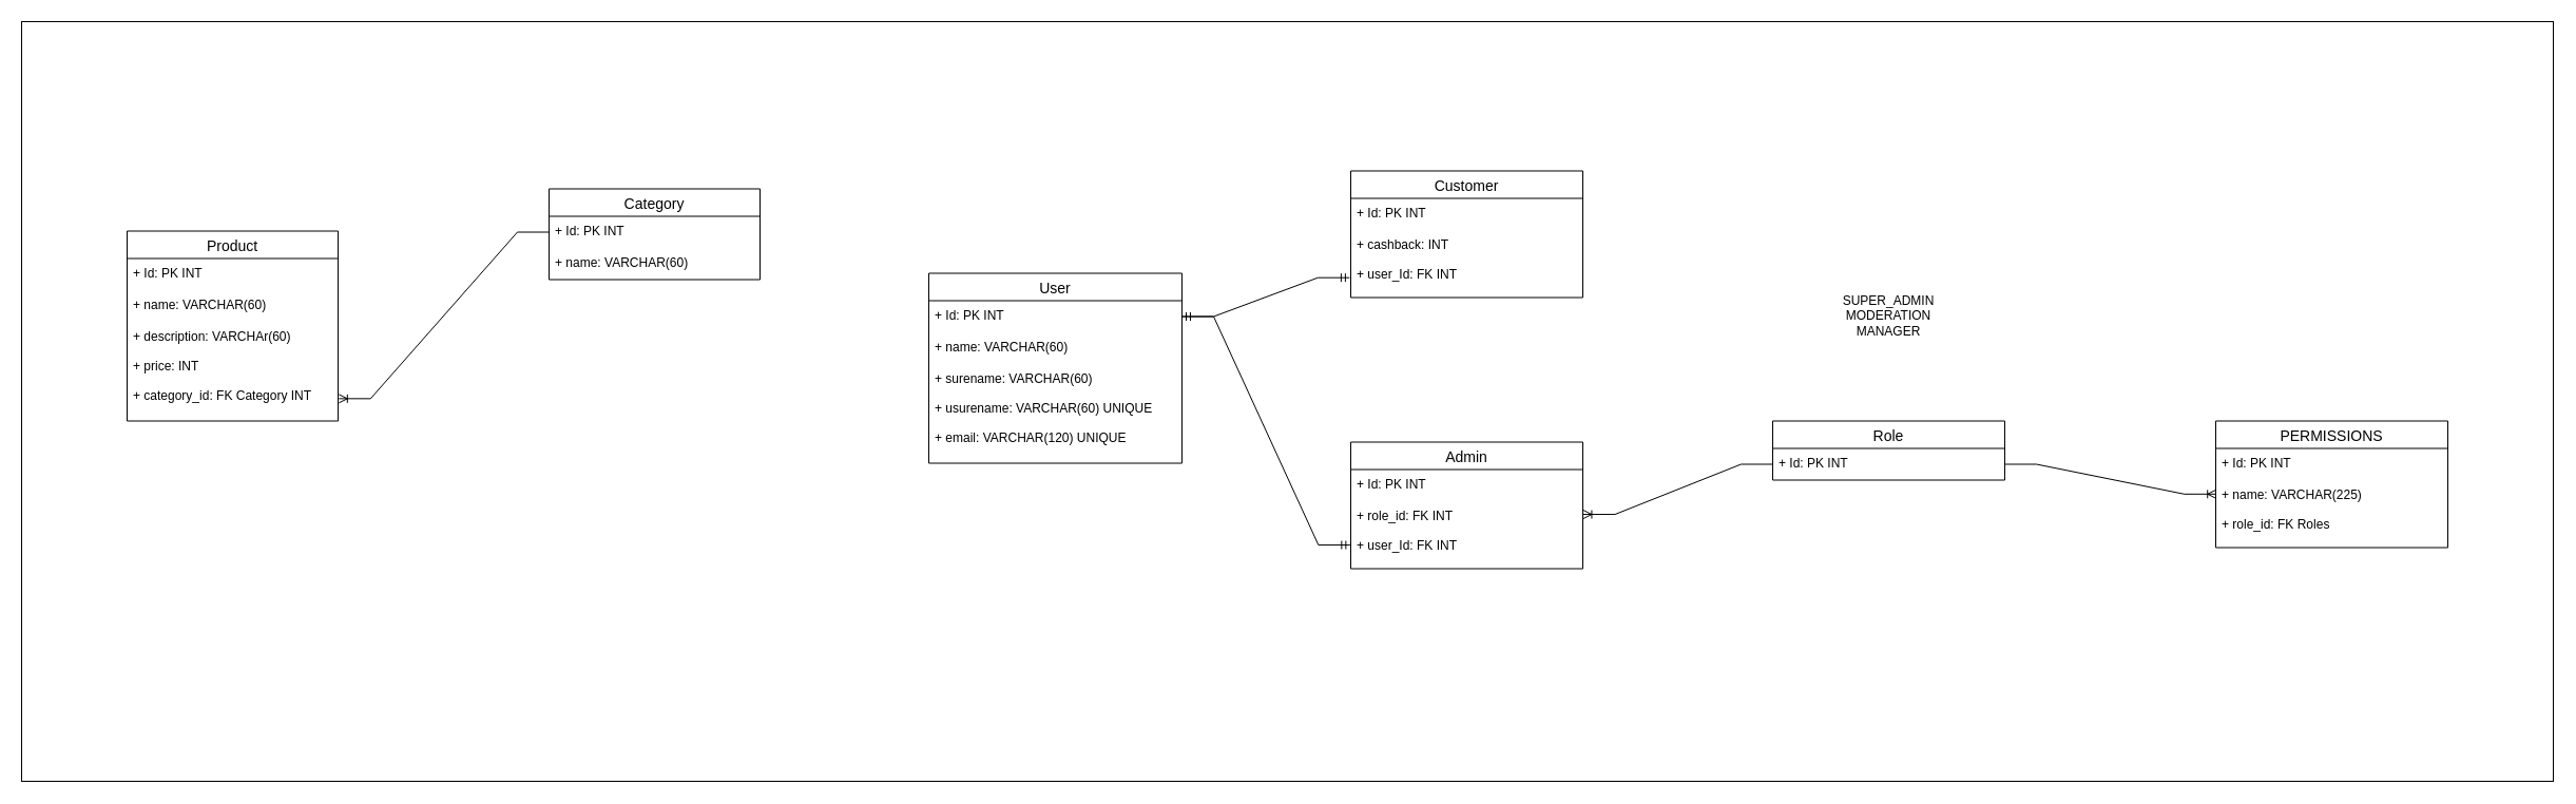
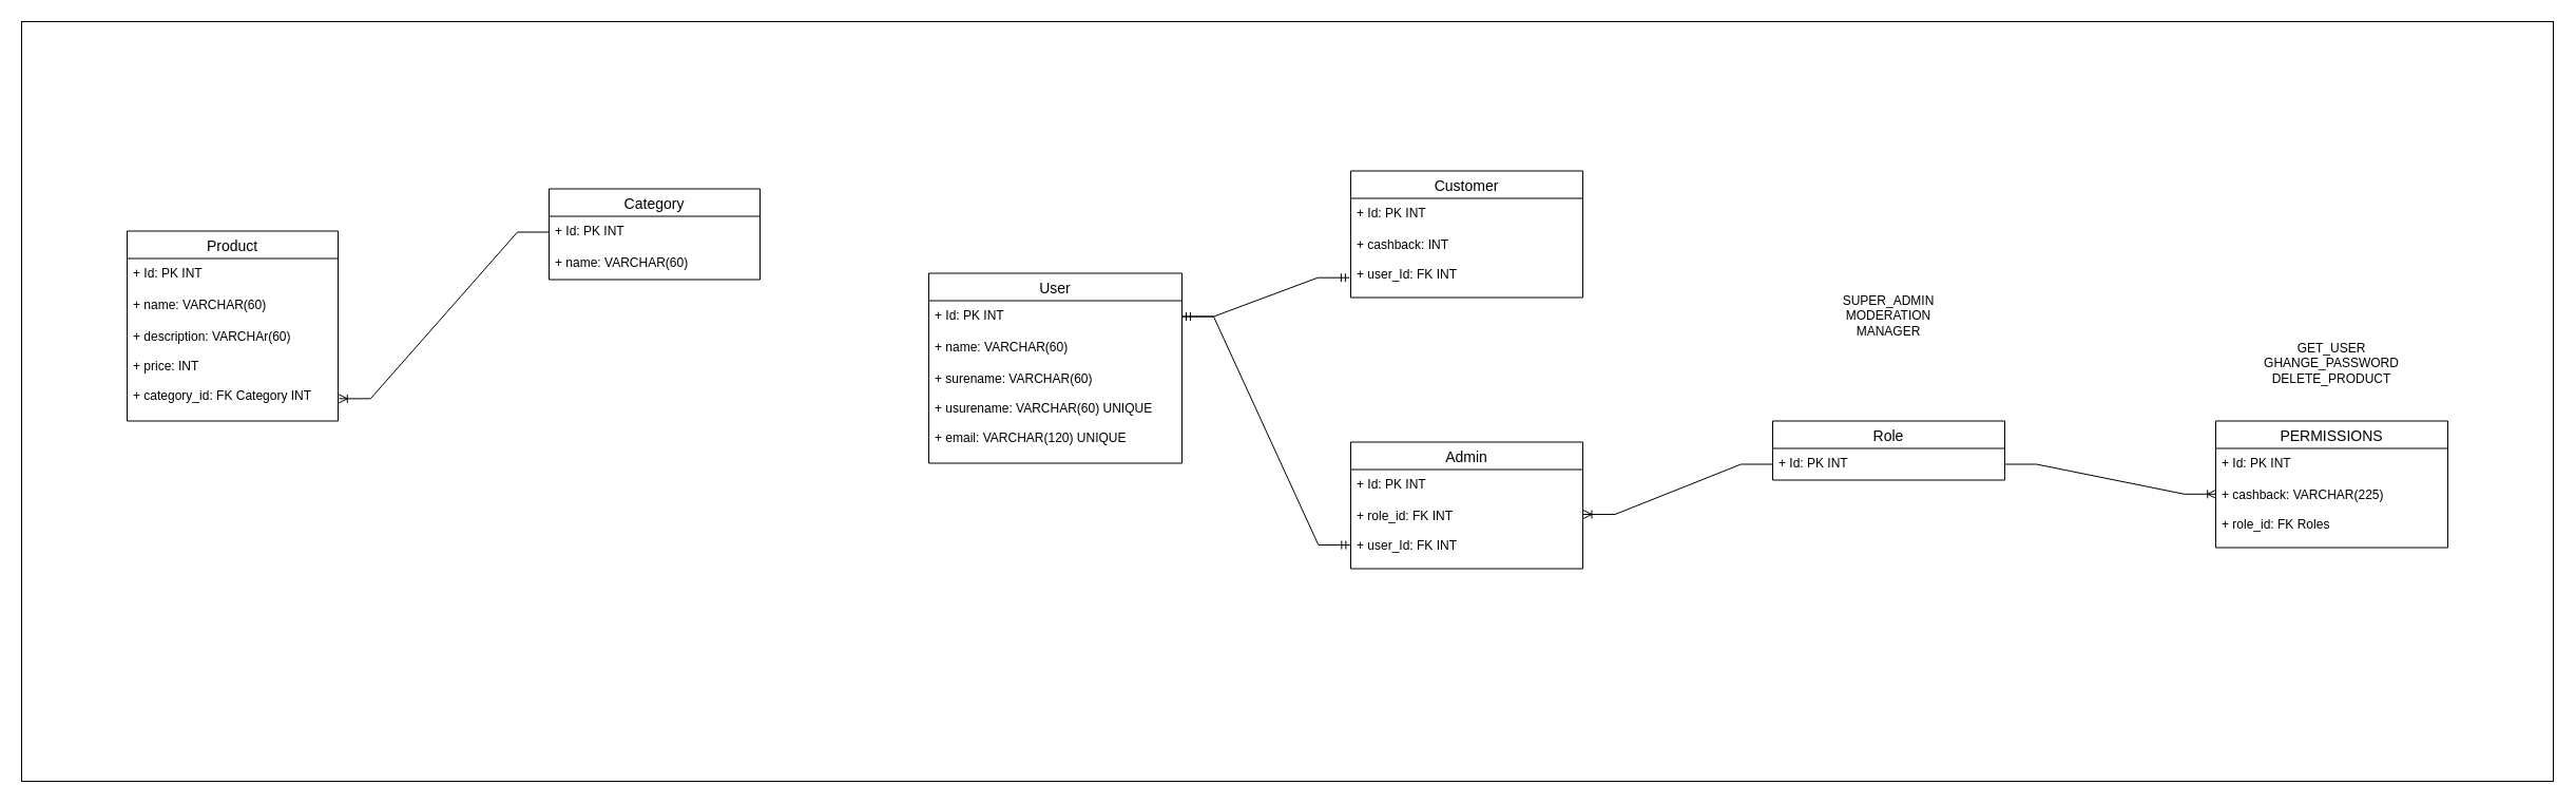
  <mxCell id="0" />
  <mxCell id="1" parent="0" />
  <mxCell id="2" value="" style="rounded=0;whiteSpace=wrap;html=1;" vertex="1" parent="1"><mxGeometry y="20" width="2400" height="720" as="geometry" x="20" /></mxCell>
  <mxCell id="3" value="Product" style="swimlane;fontStyle=0;childLayout=stackLayout;horizontal=1;startSize=26;horizontalStack=0;resizeParent=1;resizeParentMax=0;resizeLast=0;collapsible=1;marginBottom=0;align=center;fontSize=14;" vertex="1" parent="1"><mxGeometry x="120" y="218.5" width="200" height="180" as="geometry" /></mxCell>
  <mxCell id="4" value="+ Id: PK INT" style="text;strokeColor=none;fillColor=none;spacingLeft=4;spacingRight=4;overflow=hidden;rotatable=0;points=[[0,0.5],[1,0.5]];portConstraint=eastwest;fontSize=12;" vertex="1" parent="3"><mxGeometry y="26" width="200" height="30" as="geometry" /></mxCell>
  <mxCell id="5" value="+ name: VARCHAR(60)" style="text;strokeColor=none;fillColor=none;spacingLeft=4;spacingRight=4;overflow=hidden;rotatable=0;points=[[0,0.5],[1,0.5]];portConstraint=eastwest;fontSize=12;" vertex="1" parent="3"><mxGeometry y="56" width="200" height="30" as="geometry" /></mxCell>
  <mxCell id="6" value="+ description: VARCHAr(60)&#10;&#10;+ price: INT&#10;&#10;+ category_id: FK Category INT" style="text;strokeColor=none;fillColor=none;spacingLeft=4;spacingRight=4;overflow=hidden;rotatable=0;points=[[0,0.5],[1,0.5]];portConstraint=eastwest;fontSize=12;" vertex="1" parent="3"><mxGeometry y="86" width="200" height="94" as="geometry" /></mxCell>
  <mxCell id="7" value="Category" style="swimlane;fontStyle=0;childLayout=stackLayout;horizontal=1;startSize=26;horizontalStack=0;resizeParent=1;resizeParentMax=0;resizeLast=0;collapsible=1;marginBottom=0;align=center;fontSize=14;" vertex="1" parent="1"><mxGeometry x="520" y="178.5" width="200" height="86" as="geometry" /></mxCell>
  <mxCell id="8" value="+ Id: PK INT" style="text;strokeColor=none;fillColor=none;spacingLeft=4;spacingRight=4;overflow=hidden;rotatable=0;points=[[0,0.5],[1,0.5]];portConstraint=eastwest;fontSize=12;" vertex="1" parent="7"><mxGeometry y="26" width="200" height="30" as="geometry" /></mxCell>
  <mxCell id="9" value="+ name: VARCHAR(60)" style="text;strokeColor=none;fillColor=none;spacingLeft=4;spacingRight=4;overflow=hidden;rotatable=0;points=[[0,0.5],[1,0.5]];portConstraint=eastwest;fontSize=12;" vertex="1" parent="7"><mxGeometry y="56" width="200" height="30" as="geometry" /></mxCell>
  <mxCell id="10" value="" style="edgeStyle=entityRelationEdgeStyle;fontSize=12;html=1;endArrow=ERoneToMany;rounded=0;exitX=0;exitY=0.5;exitDx=0;exitDy=0;entryX=1.004;entryY=0.775;entryDx=0;entryDy=0;entryPerimeter=0;" edge="1" parent="1" source="8" target="6"><mxGeometry width="100" height="100" relative="1" as="geometry"><mxPoint x="410" y="398.5" as="sourcePoint" /><mxPoint x="450" y="368.5" as="targetPoint" /></mxGeometry></mxCell>
  <mxCell id="11" value="User" style="swimlane;fontStyle=0;childLayout=stackLayout;horizontal=1;startSize=26;horizontalStack=0;resizeParent=1;resizeParentMax=0;resizeLast=0;collapsible=1;marginBottom=0;align=center;fontSize=14;" vertex="1" parent="1"><mxGeometry x="880" y="258.5" width="240" height="180" as="geometry" /></mxCell>
  <mxCell id="12" value="+ Id: PK INT" style="text;strokeColor=none;fillColor=none;spacingLeft=4;spacingRight=4;overflow=hidden;rotatable=0;points=[[0,0.5],[1,0.5]];portConstraint=eastwest;fontSize=12;" vertex="1" parent="11"><mxGeometry y="26" width="240" height="30" as="geometry" /></mxCell>
  <mxCell id="13" value="+ name: VARCHAR(60)" style="text;strokeColor=none;fillColor=none;spacingLeft=4;spacingRight=4;overflow=hidden;rotatable=0;points=[[0,0.5],[1,0.5]];portConstraint=eastwest;fontSize=12;" vertex="1" parent="11"><mxGeometry y="56" width="240" height="30" as="geometry" /></mxCell>
  <mxCell id="14" value="+ surename: VARCHAR(60)&#10;&#10;+ usurename: VARCHAR(60) UNIQUE&#10;&#10;+ email: VARCHAR(120) UNIQUE" style="text;strokeColor=none;fillColor=none;spacingLeft=4;spacingRight=4;overflow=hidden;rotatable=0;points=[[0,0.5],[1,0.5]];portConstraint=eastwest;fontSize=12;" vertex="1" parent="11"><mxGeometry y="86" width="240" height="94" as="geometry" /></mxCell>
  <mxCell id="15" value="Customer" style="swimlane;fontStyle=0;childLayout=stackLayout;horizontal=1;startSize=26;horizontalStack=0;resizeParent=1;resizeParentMax=0;resizeLast=0;collapsible=1;marginBottom=0;align=center;fontSize=14;" vertex="1" parent="1"><mxGeometry x="1280" y="161.5" width="220" height="120" as="geometry" /></mxCell>
  <mxCell id="16" value="+ Id: PK INT" style="text;strokeColor=none;fillColor=none;spacingLeft=4;spacingRight=4;overflow=hidden;rotatable=0;points=[[0,0.5],[1,0.5]];portConstraint=eastwest;fontSize=12;" vertex="1" parent="15"><mxGeometry y="26" width="220" height="30" as="geometry" /></mxCell>
  <mxCell id="17" value="+ cashback: INT&#10;&#10;+ user_Id: FK INT" style="text;strokeColor=none;fillColor=none;spacingLeft=4;spacingRight=4;overflow=hidden;rotatable=0;points=[[0,0.5],[1,0.5]];portConstraint=eastwest;fontSize=12;" vertex="1" parent="15"><mxGeometry y="56" width="220" height="64" as="geometry" /></mxCell>
  <mxCell id="18" value="Admin" style="swimlane;fontStyle=0;childLayout=stackLayout;horizontal=1;startSize=26;horizontalStack=0;resizeParent=1;resizeParentMax=0;resizeLast=0;collapsible=1;marginBottom=0;align=center;fontSize=14;" vertex="1" parent="1"><mxGeometry x="1280" y="418.5" width="220" height="120" as="geometry" /></mxCell>
  <mxCell id="19" value="+ Id: PK INT" style="text;strokeColor=none;fillColor=none;spacingLeft=4;spacingRight=4;overflow=hidden;rotatable=0;points=[[0,0.5],[1,0.5]];portConstraint=eastwest;fontSize=12;" vertex="1" parent="18"><mxGeometry y="26" width="220" height="30" as="geometry" /></mxCell>
  <mxCell id="20" value="+ role_id: FK INT&#10;&#10;+ user_Id: FK INT" style="text;strokeColor=none;fillColor=none;spacingLeft=4;spacingRight=4;overflow=hidden;rotatable=0;points=[[0,0.5],[1,0.5]];portConstraint=eastwest;fontSize=12;" vertex="1" parent="18"><mxGeometry y="56" width="220" height="64" as="geometry" /></mxCell>
  <mxCell id="21" value="Role" style="swimlane;fontStyle=0;childLayout=stackLayout;horizontal=1;startSize=26;horizontalStack=0;resizeParent=1;resizeParentMax=0;resizeLast=0;collapsible=1;marginBottom=0;align=center;fontSize=14;" vertex="1" parent="1"><mxGeometry x="1680" y="398.5" width="220" height="56" as="geometry" /></mxCell>
  <mxCell id="22" value="+ Id: PK INT" style="text;strokeColor=none;fillColor=none;spacingLeft=4;spacingRight=4;overflow=hidden;rotatable=0;points=[[0,0.5],[1,0.5]];portConstraint=eastwest;fontSize=12;" vertex="1" parent="21"><mxGeometry y="26" width="220" height="30" as="geometry" /></mxCell>
  <mxCell id="23" value="" style="edgeStyle=entityRelationEdgeStyle;fontSize=12;html=1;endArrow=ERmandOne;startArrow=ERmandOne;rounded=0;exitX=1;exitY=0.5;exitDx=0;exitDy=0;entryX=-0.005;entryY=0.706;entryDx=0;entryDy=0;entryPerimeter=0;" edge="1" parent="1" source="12" target="17"><mxGeometry width="100" height="100" relative="1" as="geometry"><mxPoint x="1130" y="298.5" as="sourcePoint" /><mxPoint x="1280" y="418.5" as="targetPoint" /></mxGeometry></mxCell>
  <mxCell id="24" value="" style="edgeStyle=entityRelationEdgeStyle;fontSize=12;html=1;endArrow=ERmandOne;startArrow=ERmandOne;rounded=0;exitX=1;exitY=0.5;exitDx=0;exitDy=0;entryX=-0.003;entryY=0.649;entryDx=0;entryDy=0;entryPerimeter=0;" edge="1" parent="1" source="12" target="20"><mxGeometry width="100" height="100" relative="1" as="geometry"><mxPoint x="1210" y="508.5" as="sourcePoint" /><mxPoint x="1310" y="408.5" as="targetPoint" /></mxGeometry></mxCell>
  <mxCell id="25" value="" style="edgeStyle=entityRelationEdgeStyle;fontSize=12;html=1;endArrow=ERoneToMany;rounded=0;exitX=0;exitY=0.5;exitDx=0;exitDy=0;entryX=1.002;entryY=0.196;entryDx=0;entryDy=0;entryPerimeter=0;" edge="1" parent="1" source="22" target="20"><mxGeometry width="100" height="100" relative="1" as="geometry"><mxPoint x="1570" y="518.5" as="sourcePoint" /><mxPoint x="1500" y="488.5" as="targetPoint" /></mxGeometry></mxCell>
  <mxCell id="26" value="SUPER_ADMIN&lt;br&gt;MODERATION&lt;br&gt;MANAGER" style="text;html=1;strokeColor=none;fillColor=none;align=center;verticalAlign=middle;whiteSpace=wrap;rounded=0;" vertex="1" parent="1"><mxGeometry x="1735" y="263.5" width="110" height="70" as="geometry" /></mxCell>
  <mxCell id="27" value="PERMISSIONS" style="swimlane;fontStyle=0;childLayout=stackLayout;horizontal=1;startSize=26;horizontalStack=0;resizeParent=1;resizeParentMax=0;resizeLast=0;collapsible=1;marginBottom=0;align=center;fontSize=14;" vertex="1" parent="1"><mxGeometry x="2100" y="398.5" width="220" height="120" as="geometry" /></mxCell>
  <mxCell id="28" value="+ Id: PK INT" style="text;strokeColor=none;fillColor=none;spacingLeft=4;spacingRight=4;overflow=hidden;rotatable=0;points=[[0,0.5],[1,0.5]];portConstraint=eastwest;fontSize=12;" vertex="1" parent="27"><mxGeometry y="26" width="220" height="30" as="geometry" /></mxCell>
- <mxCell id="29" value="+ name: VARCHAR(225)&#10;&#10;+ role_id: FK Roles" style="text;strokeColor=none;fillColor=none;spacingLeft=4;spacingRight=4;overflow=hidden;rotatable=0;points=[[0,0.5],[1,0.5]];portConstraint=eastwest;fontSize=12;" vertex="1" parent="27"><mxGeometry y="56" width="220" height="64" as="geometry" /></mxCell>
+ <mxCell id="29" value="+ cashback: VARCHAR(225)&#10;&#10;+ role_id: FK Roles" style="text;strokeColor=none;fillColor=none;spacingLeft=4;spacingRight=4;overflow=hidden;rotatable=0;points=[[0,0.5],[1,0.5]];portConstraint=eastwest;fontSize=12;" vertex="1" parent="27"><mxGeometry y="56" width="220" height="64" as="geometry" /></mxCell>
  <mxCell id="30" value="" style="edgeStyle=entityRelationEdgeStyle;fontSize=12;html=1;endArrow=ERoneToMany;rounded=0;entryX=0.001;entryY=0.208;entryDx=0;entryDy=0;entryPerimeter=0;exitX=1;exitY=0.5;exitDx=0;exitDy=0;" edge="1" parent="1" source="22" target="29"><mxGeometry width="100" height="100" relative="1" as="geometry"><mxPoint x="1990" y="538.5" as="sourcePoint" /><mxPoint x="2090" y="438.5" as="targetPoint" /></mxGeometry></mxCell>
+ <mxCell id="31" value="GET_USER&lt;br&gt;GHANGE_PASSWORD&lt;br&gt;DELETE_PRODUCT" style="text;html=1;strokeColor=none;fillColor=none;align=center;verticalAlign=middle;whiteSpace=wrap;rounded=0;" vertex="1" parent="1"><mxGeometry x="2145" y="308.5" width="130" height="70" as="geometry" /></mxCell>
